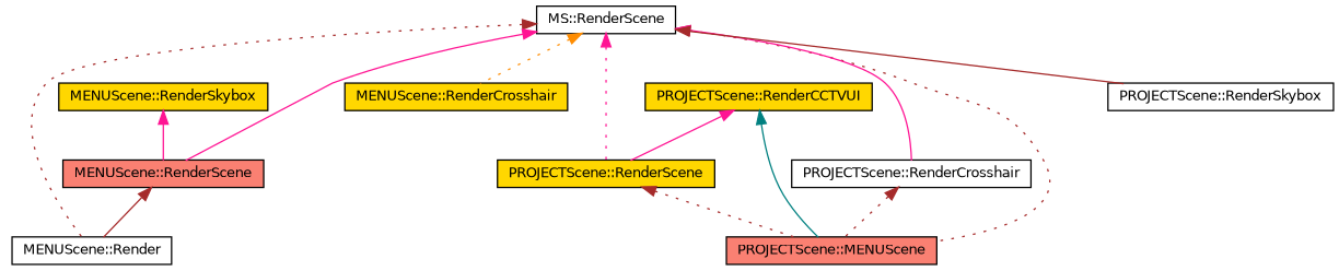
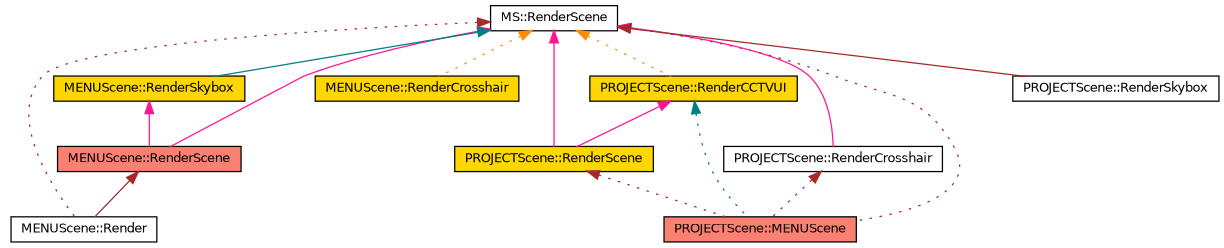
  digraph {
    rankdir=TB
    node [color=black fillcolor=white fontname=Helvetica fontsize=10 shape=record style=filled]
    edge [color=brown dir=back fontname=Helvetica fontsize=10 labelfontname=Helvetica labelfontsize=10 style=solid]
    n1 [fontcolor=black height=0.2 label="MS::RenderScene" width=0.4]
    n2 [height=0.2 label="MENUScene::Render" width=0.4]
    n3 [fillcolor=salmon height=0.2 label="PROJECTScene::MENUScene" width=0.4]
    n4 [fillcolor=gold height=0.2 label="PROJECTScene::RenderCCTVUI" width=0.4]
    n5 [fillcolor=gold height=0.2 label="MENUScene::RenderCrosshair" width=0.4]
    n6 [height=0.2 label="PROJECTScene::RenderCrosshair" width=0.4]
    n7 [fillcolor=salmon height=0.2 label="MENUScene::RenderScene" width=0.4]
    n8 [fillcolor=gold height=0.2 label="PROJECTScene::RenderScene" width=0.4]
    n9 [fillcolor=gold height=0.2 label="MENUScene::RenderSkybox" width=0.4]
    n10 [height=0.2 label="PROJECTScene::RenderSkybox" width=0.4]
    n1 -> n2 [style=dotted]
    n1 -> n3 [style=dotted]
+   n1 -> n4 [color=darkorange style=dotted]
    n1 -> n5 [color=darkorange style=dotted]
    n1 -> n6 [color=deeppink]
    n1 -> n7 [color=deeppink]
-   n1 -> n8 [color=deeppink style=dotted]
+   n1 -> n8 [color=deeppink]
+   n1 -> n9 [color=teal]
    n1 -> n10
-   n4 -> n3 [color=teal]
+   n4 -> n3 [color=teal style=dotted]
    n4 -> n8 [color=deeppink]
    n6 -> n3 [style=dotted]
    n7 -> n2
    n8 -> n3 [style=dotted]
    n9 -> n7 [color=deeppink]
  }
